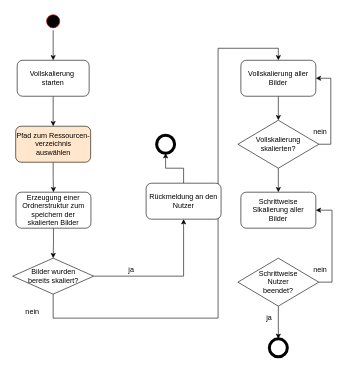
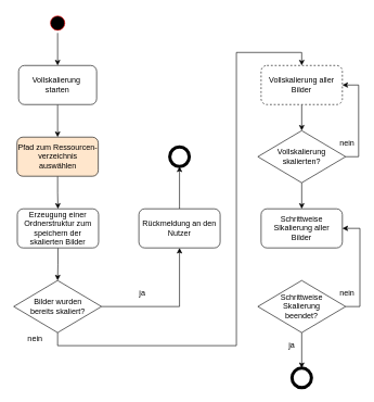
  <mxCell id="0" />
  <mxCell id="1" parent="0" />
  <mxCell id="2" style="edgeStyle=orthogonalEdgeStyle;rounded=0;orthogonalLoop=1;jettySize=auto;html=1;entryX=0.5;entryY=0;entryDx=0;entryDy=0;" edge="1" parent="1" source="3" target="5"><mxGeometry relative="1" as="geometry" /></mxCell>
  <mxCell id="3" value="" style="ellipse;html=1;shape=startState;fillColor=#000000;strokeColor=#ff0000;" vertex="1" parent="1"><mxGeometry x="73" y="20" width="30" height="30" as="geometry" /></mxCell>
  <mxCell id="4" style="edgeStyle=orthogonalEdgeStyle;rounded=0;orthogonalLoop=1;jettySize=auto;html=1;entryX=0.5;entryY=0;entryDx=0;entryDy=0;" edge="1" parent="1" source="5" target="7"><mxGeometry relative="1" as="geometry" /></mxCell>
  <mxCell id="5" value="Vollskalierung&amp;nbsp;&lt;br&gt;starten" style="rounded=1;whiteSpace=wrap;html=1;" vertex="1" parent="1"><mxGeometry x="28" y="100" width="120" height="60" as="geometry" /></mxCell>
  <mxCell id="6" style="edgeStyle=orthogonalEdgeStyle;rounded=0;orthogonalLoop=1;jettySize=auto;html=1;entryX=0.5;entryY=0;entryDx=0;entryDy=0;" edge="1" parent="1" source="7" target="9"><mxGeometry relative="1" as="geometry" /></mxCell>
  <mxCell id="7" value="Pfad zum Ressourcen-&lt;br&gt;verzeichnis&lt;br&gt;auswählen" style="rounded=1;whiteSpace=wrap;html=1;fillColor=#ffe6cc;" vertex="1" parent="1"><mxGeometry x="25.5" y="210" width="125" height="60" as="geometry" /></mxCell>
  <mxCell id="8" style="edgeStyle=orthogonalEdgeStyle;rounded=0;orthogonalLoop=1;jettySize=auto;html=1;entryX=0.5;entryY=0;entryDx=0;entryDy=0;" edge="1" parent="1" source="9" target="12"><mxGeometry relative="1" as="geometry" /></mxCell>
  <mxCell id="9" value="Erzeugung einer Ordnerstruktur zum speichern der skalierten Bilder" style="rounded=1;whiteSpace=wrap;html=1;" vertex="1" parent="1"><mxGeometry x="26" y="320" width="125" height="60" as="geometry" /></mxCell>
  <mxCell id="10" style="edgeStyle=orthogonalEdgeStyle;rounded=0;orthogonalLoop=1;jettySize=auto;html=1;entryX=0.5;entryY=1;entryDx=0;entryDy=0;" edge="1" parent="1" source="12" target="14"><mxGeometry relative="1" as="geometry" /></mxCell>
  <mxCell id="11" style="edgeStyle=orthogonalEdgeStyle;rounded=0;orthogonalLoop=1;jettySize=auto;html=1;entryX=0.5;entryY=0;entryDx=0;entryDy=0;exitX=0.5;exitY=1;exitDx=0;exitDy=0;" edge="1" parent="1" source="12" target="18"><mxGeometry relative="1" as="geometry"><Array as="points"><mxPoint x="88" y="530" /><mxPoint x="363" y="530" /><mxPoint x="363" y="80" /><mxPoint x="464" y="80" /></Array></mxGeometry></mxCell>
- <mxCell id="12" value="Bilder wurden &lt;br&gt;bereits skaliert?" style="rhombus;whiteSpace=wrap;html=1;" vertex="1" parent="1"><mxGeometry x="20.5" y="430" width="135" height="60" as="geometry" /></mxCell>
+ <mxCell id="12" value="Bilder wurden &lt;br&gt;bereits skaliert?" style="rhombus;whiteSpace=wrap;html=1;" vertex="1" parent="1"><mxGeometry x="20.5" y="430" width="135" height="80" as="geometry" /></mxCell>
  <mxCell id="13" style="edgeStyle=orthogonalEdgeStyle;rounded=0;orthogonalLoop=1;jettySize=auto;html=1;entryX=0.5;entryY=1;entryDx=0;entryDy=0;" edge="1" parent="1" source="14" target="16"><mxGeometry relative="1" as="geometry" /></mxCell>
- <mxCell id="14" value="Rückmeldung an den Nutzer" style="rounded=1;whiteSpace=wrap;html=1;" vertex="1" parent="1"><mxGeometry x="243" y="305" width="125" height="60" as="geometry" /></mxCell>
+ <mxCell id="14" value="Rückmeldung an den Nutzer" style="rounded=1;whiteSpace=wrap;html=1;" vertex="1" parent="1"><mxGeometry x="213" y="320" width="125" height="60" as="geometry" /></mxCell>
  <mxCell id="15" value="ja" style="text;html=1;align=center;verticalAlign=middle;resizable=0;points=[];autosize=1;strokeColor=none;" vertex="1" parent="1"><mxGeometry x="203" y="440" width="30" height="20" as="geometry" /></mxCell>
  <mxCell id="16" value="" style="shape=ellipse;html=1;dashed=0;whitespace=wrap;aspect=fixed;strokeWidth=5;perimeter=ellipsePerimeter;" vertex="1" parent="1"><mxGeometry x="260.5" y="225" width="30" height="30" as="geometry" /></mxCell>
  <mxCell id="17" style="edgeStyle=orthogonalEdgeStyle;rounded=0;orthogonalLoop=1;jettySize=auto;html=1;entryX=0.5;entryY=0;entryDx=0;entryDy=0;" edge="1" parent="1" source="18" target="21"><mxGeometry relative="1" as="geometry" /></mxCell>
- <mxCell id="18" value="Vollskalierung aller Bilder" style="rounded=1;whiteSpace=wrap;html=1;" vertex="1" parent="1"><mxGeometry x="401" y="100" width="125" height="60" as="geometry" /></mxCell>
+ <mxCell id="18" value="Vollskalierung aller Bilder" style="rounded=1;whiteSpace=wrap;html=1;dashed=1;" vertex="1" parent="1"><mxGeometry x="401" y="100" width="125" height="60" as="geometry" /></mxCell>
  <mxCell id="19" style="edgeStyle=orthogonalEdgeStyle;rounded=0;orthogonalLoop=1;jettySize=auto;html=1;entryX=1;entryY=0.5;entryDx=0;entryDy=0;exitX=1;exitY=0.5;exitDx=0;exitDy=0;" edge="1" parent="1" source="21" target="18"><mxGeometry relative="1" as="geometry" /></mxCell>
  <mxCell id="20" style="edgeStyle=orthogonalEdgeStyle;rounded=0;orthogonalLoop=1;jettySize=auto;html=1;entryX=0.5;entryY=0;entryDx=0;entryDy=0;" edge="1" parent="1" source="21" target="23"><mxGeometry relative="1" as="geometry" /></mxCell>
  <mxCell id="21" value="Vollskalierung&lt;br&gt;skalierten?" style="rhombus;whiteSpace=wrap;html=1;" vertex="1" parent="1"><mxGeometry x="396" y="200" width="135" height="80" as="geometry" /></mxCell>
  <mxCell id="22" value="nein" style="text;html=1;align=center;verticalAlign=middle;resizable=0;points=[];autosize=1;strokeColor=none;rotation=0;" vertex="1" parent="1"><mxGeometry x="513" y="210" width="40" height="20" as="geometry" /></mxCell>
  <mxCell id="23" value="Schrittweise Slkalierung aller &lt;br&gt;Bilder" style="rounded=1;whiteSpace=wrap;html=1;" vertex="1" parent="1"><mxGeometry x="401" y="320" width="125" height="60" as="geometry" /></mxCell>
  <mxCell id="24" value="nein" style="text;html=1;align=center;verticalAlign=middle;resizable=0;points=[];autosize=1;strokeColor=none;" vertex="1" parent="1"><mxGeometry x="33" y="510" width="40" height="20" as="geometry" /></mxCell>
  <mxCell id="25" style="edgeStyle=orthogonalEdgeStyle;rounded=0;orthogonalLoop=1;jettySize=auto;html=1;entryX=0.5;entryY=0;entryDx=0;entryDy=0;" edge="1" parent="1" source="27" target="28"><mxGeometry relative="1" as="geometry" /></mxCell>
  <mxCell id="26" style="edgeStyle=orthogonalEdgeStyle;rounded=0;orthogonalLoop=1;jettySize=auto;html=1;entryX=1;entryY=0.5;entryDx=0;entryDy=0;exitX=1;exitY=0.5;exitDx=0;exitDy=0;" edge="1" parent="1" source="27" target="23"><mxGeometry relative="1" as="geometry"><Array as="points"><mxPoint x="553" y="470" /><mxPoint x="553" y="350" /></Array></mxGeometry></mxCell>
- <mxCell id="27" value="Schrittweise &lt;br&gt;Nutzer &lt;br&gt;beendet?" style="rhombus;whiteSpace=wrap;html=1;" vertex="1" parent="1"><mxGeometry x="396" y="430" width="135" height="80" as="geometry" /></mxCell>
+ <mxCell id="27" value="Schrittweise &lt;br&gt;Skalierung &lt;br&gt;beendet?" style="rhombus;whiteSpace=wrap;html=1;" vertex="1" parent="1"><mxGeometry x="396" y="430" width="135" height="80" as="geometry" /></mxCell>
  <mxCell id="28" value="" style="shape=ellipse;html=1;dashed=0;whitespace=wrap;aspect=fixed;strokeWidth=5;perimeter=ellipsePerimeter;" vertex="1" parent="1"><mxGeometry x="448.5" y="564.5" width="30" height="30" as="geometry" /></mxCell>
  <mxCell id="29" value="ja" style="text;html=1;align=center;verticalAlign=middle;resizable=0;points=[];autosize=1;strokeColor=none;" vertex="1" parent="1"><mxGeometry x="433" y="520" width="30" height="20" as="geometry" /></mxCell>
  <mxCell id="30" value="nein" style="text;html=1;align=center;verticalAlign=middle;resizable=0;points=[];autosize=1;strokeColor=none;" vertex="1" parent="1"><mxGeometry x="513" y="440" width="40" height="20" as="geometry" /></mxCell>
